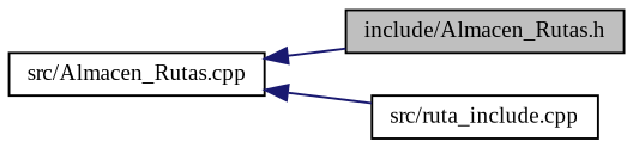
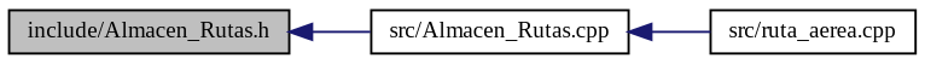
  digraph {
    fontname="Liberation Serif"
    rankdir=LR
    node [color=black fillcolor=white fontname="Liberation Serif" fontsize=10 shape=record style=filled]
    edge [color=midnightblue dir=back fontname="Liberation Serif" fontsize=10 labelfontname=Helvetica labelfontsize=10 style=solid]
    n1 [fillcolor=grey75 fontcolor=black height=0.2 label="include/Almacen_Rutas.h" width=0.4]
    n2 [height=0.2 label="src/Almacen_Rutas.cpp" width=0.4]
-   n3 [height=0.2 label="src/ruta_include.cpp" width=0.4]
-   n2 -> n1
+   n3 [height=0.2 label="src/ruta_aerea.cpp" width=0.4]
+   n1 -> n2
    n2 -> n3
  }
